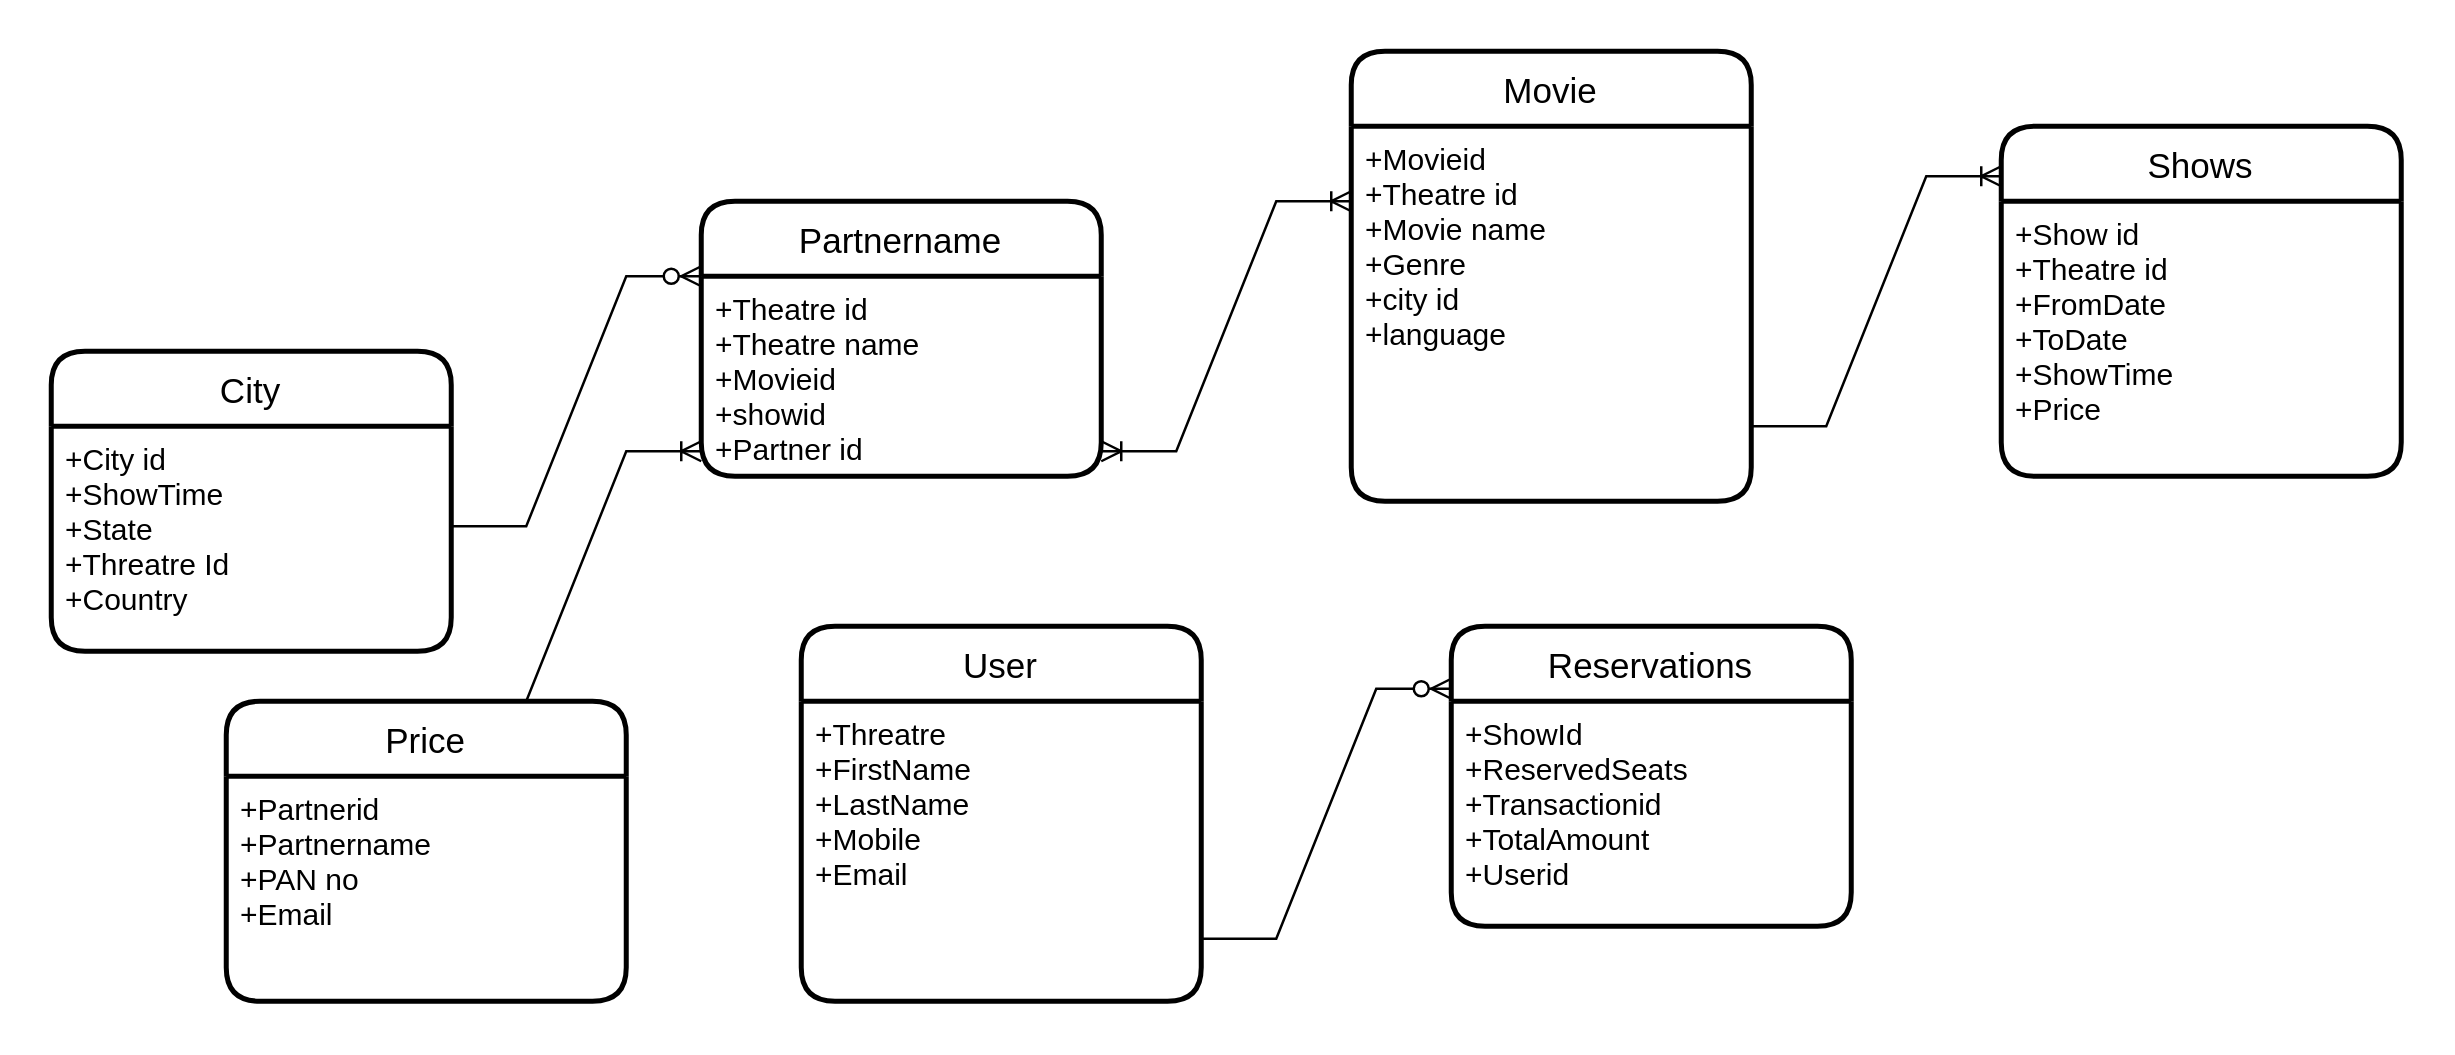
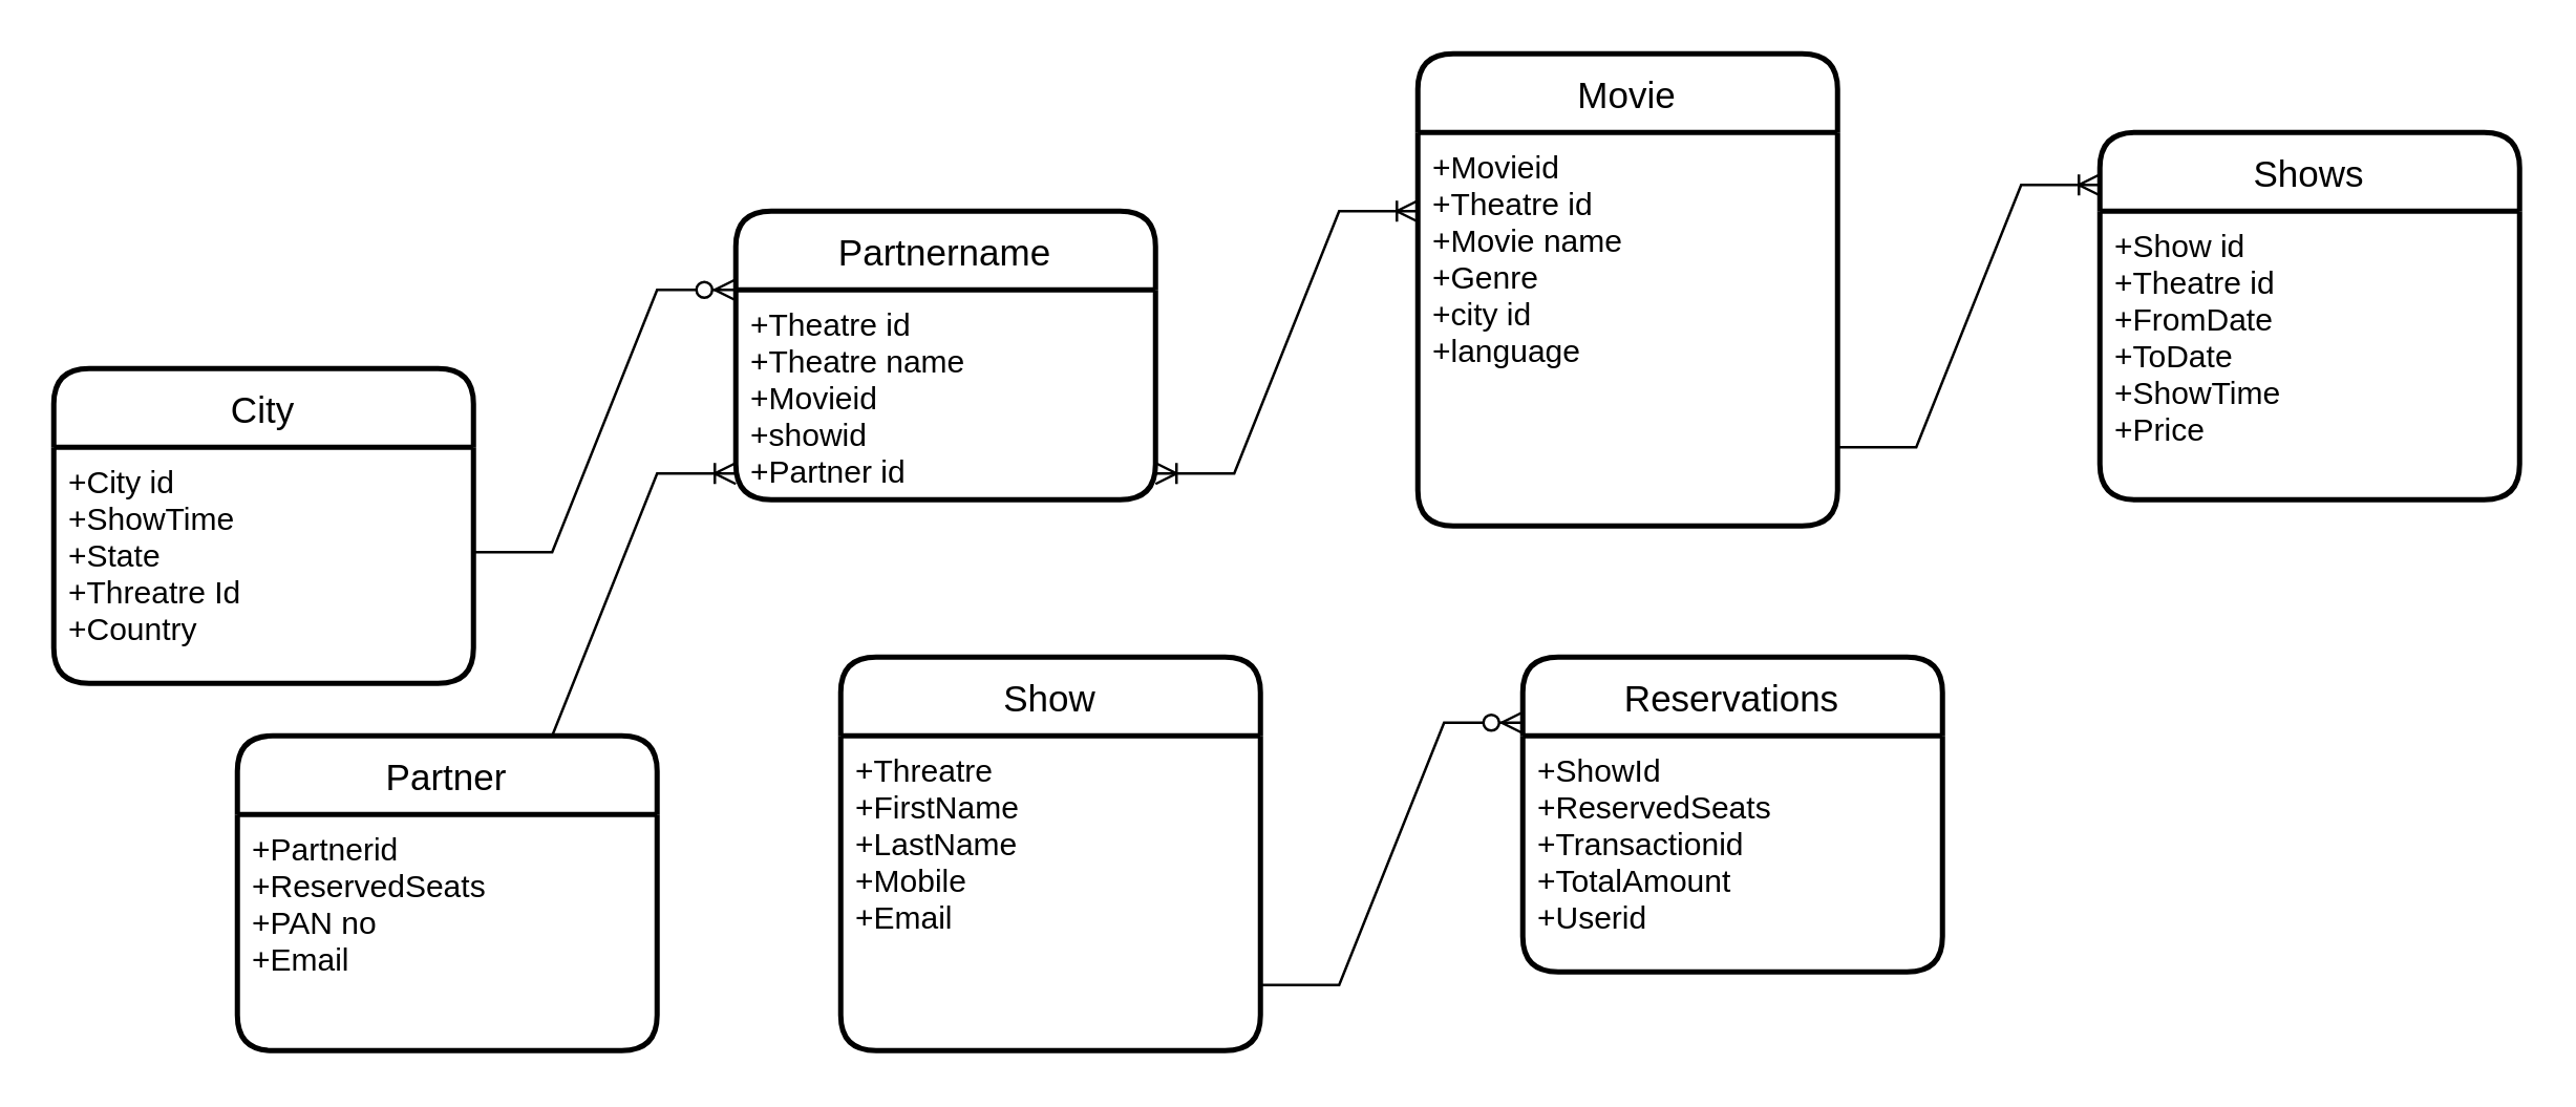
  <mxCell id="0" />
  <mxCell id="1" parent="0" />
  <mxCell id="2" value="City" style="swimlane;childLayout=stackLayout;horizontal=1;startSize=30;horizontalStack=0;rounded=1;fontSize=14;fontStyle=0;strokeWidth=2;resizeParent=0;resizeLast=1;shadow=0;dashed=0;align=center;" parent="1" vertex="1"><mxGeometry x="20" y="140" width="160" height="120" as="geometry" /></mxCell>
  <mxCell id="3" value="+City id&#10;+ShowTime&#10;+State&#10;+Threatre Id&#10;+Country" style="align=left;strokeColor=none;fillColor=none;spacingLeft=4;fontSize=12;verticalAlign=top;resizable=0;rotatable=0;part=1;" parent="2" vertex="1"><mxGeometry y="30" width="160" height="90" as="geometry" /></mxCell>
  <mxCell id="4" value="Partnername" style="swimlane;childLayout=stackLayout;horizontal=1;startSize=30;horizontalStack=0;rounded=1;fontSize=14;fontStyle=0;strokeWidth=2;resizeParent=0;resizeLast=1;shadow=0;dashed=0;align=center;" parent="1" vertex="1"><mxGeometry x="280" y="80" width="160" height="110" as="geometry" /></mxCell>
  <mxCell id="5" value="+Theatre id&#10;+Theatre name&#10;+Movieid&#10;+showid&#10;+Partner id&#10;&#10;&#10;" style="align=left;strokeColor=none;fillColor=none;spacingLeft=4;fontSize=12;verticalAlign=top;resizable=0;rotatable=0;part=1;" parent="4" vertex="1"><mxGeometry y="30" width="160" height="80" as="geometry" /></mxCell>
  <mxCell id="6" value="Movie" style="swimlane;childLayout=stackLayout;horizontal=1;startSize=30;horizontalStack=0;rounded=1;fontSize=14;fontStyle=0;strokeWidth=2;resizeParent=0;resizeLast=1;shadow=0;dashed=0;align=center;" parent="1" vertex="1"><mxGeometry x="540" y="20" width="160" height="180" as="geometry" /></mxCell>
  <mxCell id="7" value="+Movieid&#10;+Theatre id&#10;+Movie name&#10;+Genre&#10;+city id&#10;+language " style="align=left;strokeColor=none;fillColor=none;spacingLeft=4;fontSize=12;verticalAlign=top;resizable=0;rotatable=0;part=1;" parent="6" vertex="1"><mxGeometry y="30" width="160" height="150" as="geometry" /></mxCell>
  <mxCell id="8" value="Shows" style="swimlane;childLayout=stackLayout;horizontal=1;startSize=30;horizontalStack=0;rounded=1;fontSize=14;fontStyle=0;strokeWidth=2;resizeParent=0;resizeLast=1;shadow=0;dashed=0;align=center;" parent="1" vertex="1"><mxGeometry x="800" y="50" width="160" height="140" as="geometry" /></mxCell>
  <mxCell id="9" value="+Show id&#10;+Theatre id&#10;+FromDate&#10;+ToDate&#10;+ShowTime&#10;+Price&#10;" style="align=left;strokeColor=none;fillColor=none;spacingLeft=4;fontSize=12;verticalAlign=top;resizable=0;rotatable=0;part=1;" parent="8" vertex="1"><mxGeometry y="30" width="160" height="110" as="geometry" /></mxCell>
  <mxCell id="10" value="Reservations" style="swimlane;childLayout=stackLayout;horizontal=1;startSize=30;horizontalStack=0;rounded=1;fontSize=14;fontStyle=0;strokeWidth=2;resizeParent=0;resizeLast=1;shadow=0;dashed=0;align=center;" parent="1" vertex="1"><mxGeometry x="580" y="250" width="160" height="120" as="geometry" /></mxCell>
  <mxCell id="11" value="+ShowId&#10;+ReservedSeats&#10;+Transactionid&#10;+TotalAmount&#10;+Userid" style="align=left;strokeColor=none;fillColor=none;spacingLeft=4;fontSize=12;verticalAlign=top;resizable=0;rotatable=0;part=1;" parent="10" vertex="1"><mxGeometry y="30" width="160" height="90" as="geometry" /></mxCell>
- <mxCell id="12" value="User" style="swimlane;childLayout=stackLayout;horizontal=1;startSize=30;horizontalStack=0;rounded=1;fontSize=14;fontStyle=0;strokeWidth=2;resizeParent=0;resizeLast=1;shadow=0;dashed=0;align=center;" vertex="1" parent="1"><mxGeometry x="320" y="250" width="160" height="150" as="geometry" /></mxCell>
+ <mxCell id="12" value="Show" style="swimlane;childLayout=stackLayout;horizontal=1;startSize=30;horizontalStack=0;rounded=1;fontSize=14;fontStyle=0;strokeWidth=2;resizeParent=0;resizeLast=1;shadow=0;dashed=0;align=center;" vertex="1" parent="1"><mxGeometry x="320" y="250" width="160" height="150" as="geometry" /></mxCell>
  <mxCell id="13" value="+Threatre&#10;+FirstName&#10;+LastName&#10;+Mobile&#10;+Email&#10;" style="align=left;strokeColor=none;fillColor=none;spacingLeft=4;fontSize=12;verticalAlign=top;resizable=0;rotatable=0;part=1;" vertex="1" parent="12"><mxGeometry y="30" width="160" height="120" as="geometry" /></mxCell>
- <mxCell id="14" value="Price" style="swimlane;childLayout=stackLayout;horizontal=1;startSize=30;horizontalStack=0;rounded=1;fontSize=14;fontStyle=0;strokeWidth=2;resizeParent=0;resizeLast=1;shadow=0;dashed=0;align=center;" vertex="1" parent="1"><mxGeometry x="90" y="280" width="160" height="120" as="geometry" /></mxCell>
- <mxCell id="15" value="+Partnerid&#10;+Partnername&#10;+PAN no&#10;+Email&#10;" style="align=left;strokeColor=none;fillColor=none;spacingLeft=4;fontSize=12;verticalAlign=top;resizable=0;rotatable=0;part=1;" vertex="1" parent="14"><mxGeometry y="30" width="160" height="90" as="geometry" /></mxCell>
+ <mxCell id="14" value="Partner" style="swimlane;childLayout=stackLayout;horizontal=1;startSize=30;horizontalStack=0;rounded=1;fontSize=14;fontStyle=0;strokeWidth=2;resizeParent=0;resizeLast=1;shadow=0;dashed=0;align=center;" vertex="1" parent="1"><mxGeometry x="90" y="280" width="160" height="120" as="geometry" /></mxCell>
+ <mxCell id="15" value="+Partnerid&#10;+ReservedSeats&#10;+PAN no&#10;+Email&#10;" style="align=left;strokeColor=none;fillColor=none;spacingLeft=4;fontSize=12;verticalAlign=top;resizable=0;rotatable=0;part=1;" vertex="1" parent="14"><mxGeometry y="30" width="160" height="90" as="geometry" /></mxCell>
  <mxCell id="16" value="" style="edgeStyle=entityRelationEdgeStyle;fontSize=12;html=1;endArrow=ERzeroToMany;endFill=1;rounded=0;" edge="1" parent="1"><mxGeometry width="100" height="100" relative="1" as="geometry"><mxPoint x="180" y="210" as="sourcePoint" /><mxPoint x="280" y="110" as="targetPoint" /></mxGeometry></mxCell>
  <mxCell id="17" value="" style="edgeStyle=entityRelationEdgeStyle;fontSize=12;html=1;endArrow=ERoneToMany;startArrow=ERoneToMany;rounded=0;" edge="1" parent="1"><mxGeometry width="100" height="100" relative="1" as="geometry"><mxPoint x="440" y="180" as="sourcePoint" /><mxPoint x="540" y="80" as="targetPoint" /></mxGeometry></mxCell>
  <mxCell id="18" value="" style="edgeStyle=entityRelationEdgeStyle;fontSize=12;html=1;endArrow=ERoneToMany;rounded=0;" edge="1" parent="1"><mxGeometry width="100" height="100" relative="1" as="geometry"><mxPoint x="700" y="170" as="sourcePoint" /><mxPoint x="800" y="70" as="targetPoint" /></mxGeometry></mxCell>
  <mxCell id="19" value="" style="edgeStyle=entityRelationEdgeStyle;fontSize=12;html=1;endArrow=ERzeroToMany;endFill=1;rounded=0;" edge="1" parent="1"><mxGeometry width="100" height="100" relative="1" as="geometry"><mxPoint x="480" y="375" as="sourcePoint" /><mxPoint x="580" y="275" as="targetPoint" /></mxGeometry></mxCell>
  <mxCell id="20" value="" style="edgeStyle=entityRelationEdgeStyle;fontSize=12;html=1;endArrow=ERoneToMany;rounded=0;" edge="1" parent="1"><mxGeometry width="100" height="100" relative="1" as="geometry"><mxPoint x="180" y="280" as="sourcePoint" /><mxPoint x="280" y="180" as="targetPoint" /></mxGeometry></mxCell>
